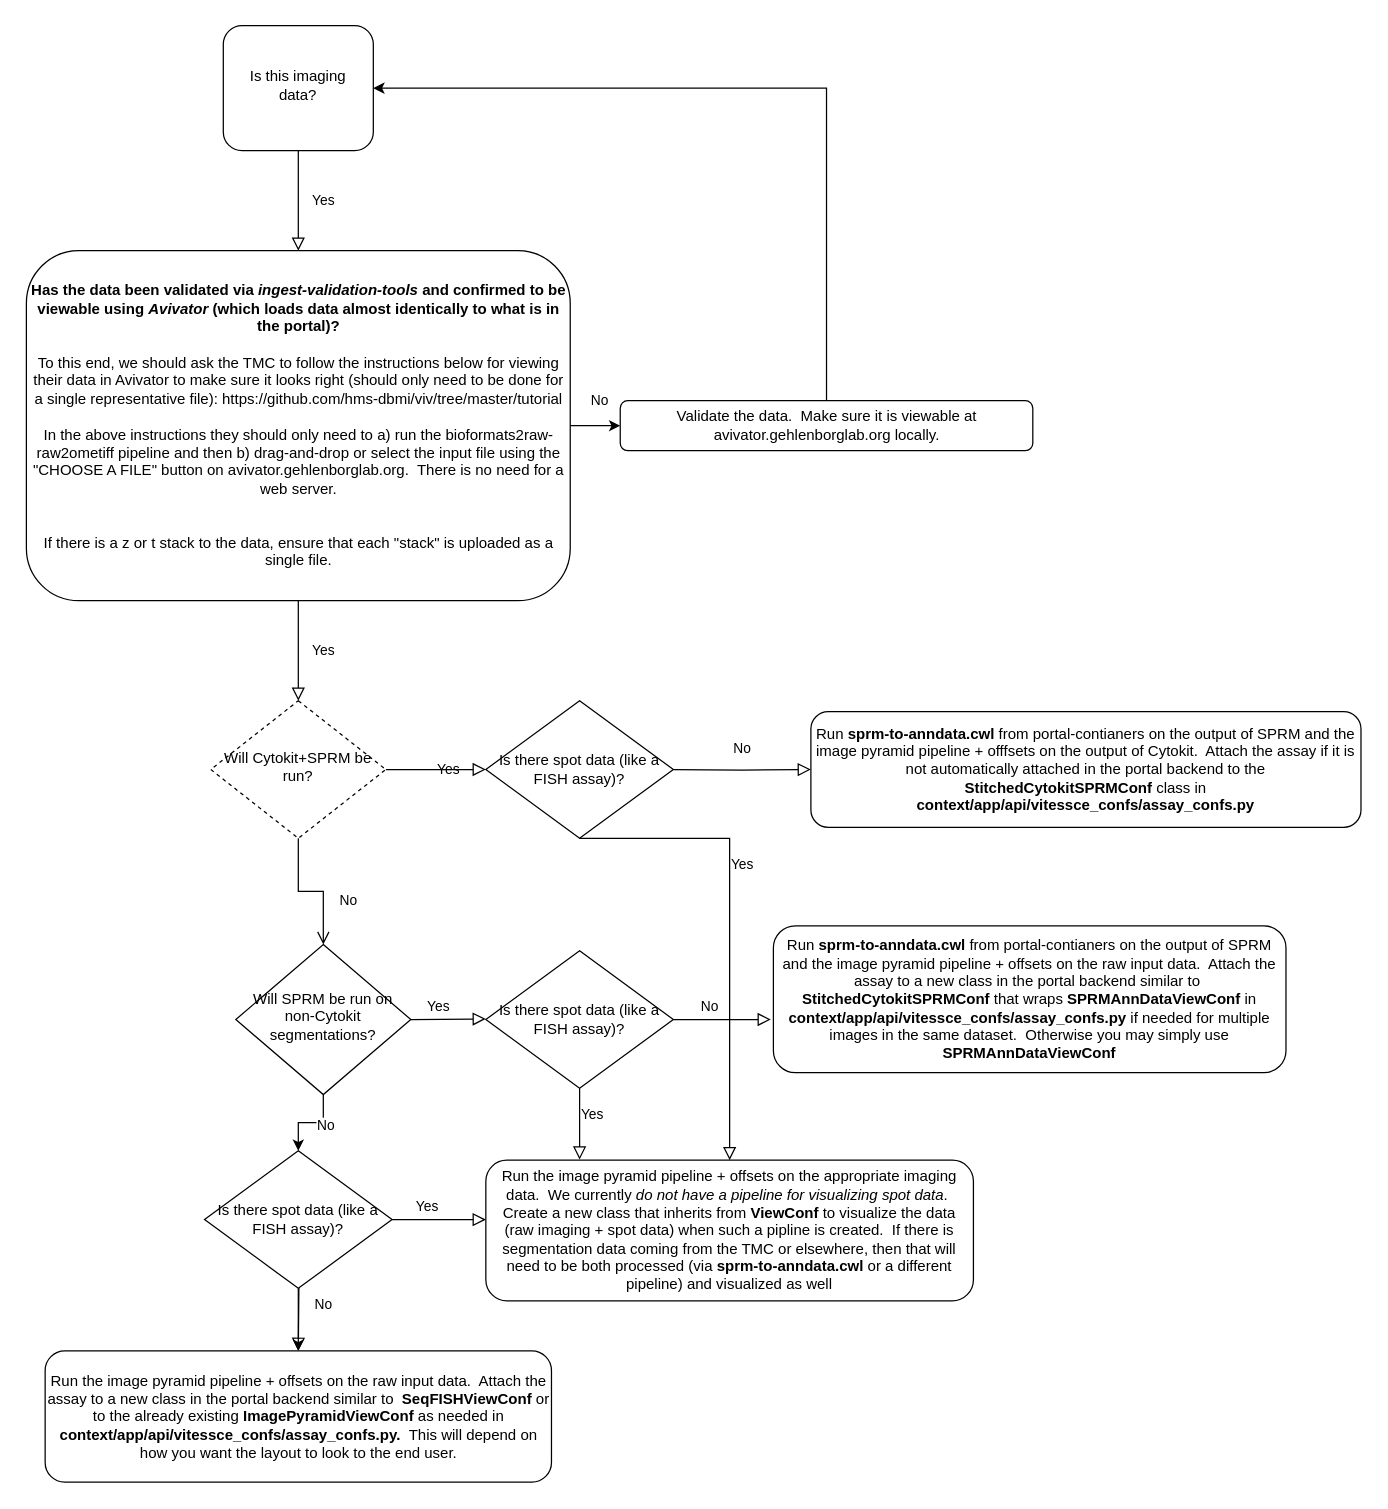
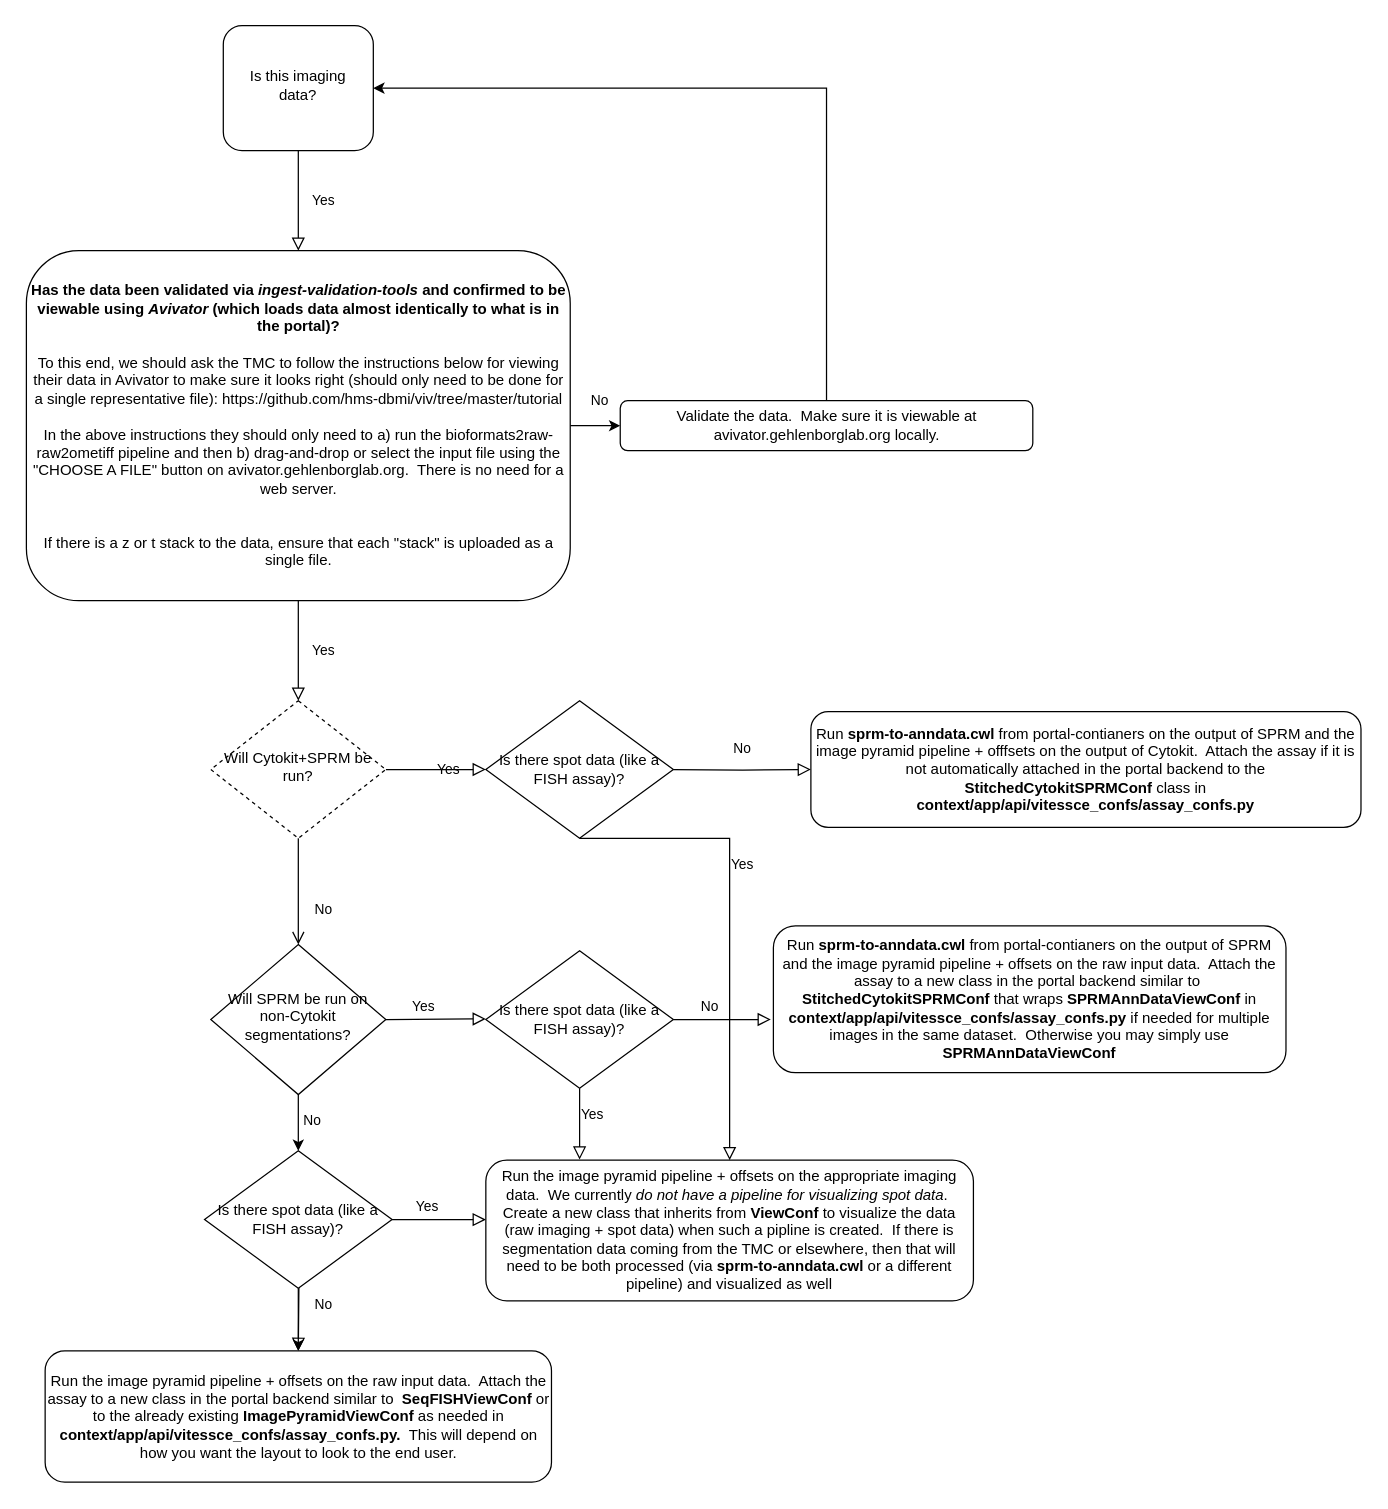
  <mxCell id="0" />
  <mxCell id="1" parent="0" />
  <mxCell id="2" value="Yes" style="rounded=0;html=1;jettySize=auto;orthogonalLoop=1;fontSize=11;endArrow=block;endFill=0;endSize=8;strokeWidth=1;shadow=0;labelBackgroundColor=none;edgeStyle=orthogonalEdgeStyle;" parent="1" source="3" edge="1"><mxGeometry y="20" relative="1" as="geometry"><mxPoint as="offset" /><mxPoint x="238" y="200" as="targetPoint" /><Array as="points"><mxPoint x="238" y="200" /><mxPoint x="238" y="200" /></Array></mxGeometry></mxCell>
  <mxCell id="3" value="Is this imaging data?" style="whiteSpace=wrap;html=1;shadow=0;fontFamily=Helvetica;fontSize=12;align=center;strokeWidth=1;spacing=6;spacingTop=-4;rounded=1;" parent="1" vertex="1"><mxGeometry x="178" width="120" height="100" as="geometry" y="20" /></mxCell>
  <mxCell id="4" value="No" style="rounded=0;html=1;jettySize=auto;orthogonalLoop=1;fontSize=11;endArrow=open;endFill=0;endSize=8;strokeWidth=1;shadow=0;labelBackgroundColor=none;edgeStyle=orthogonalEdgeStyle;" parent="1" source="6" target="9" edge="1"><mxGeometry x="0.333" y="20" relative="1" as="geometry"><mxPoint as="offset" /><mxPoint x="238" y="750" as="targetPoint" /></mxGeometry></mxCell>
  <mxCell id="5" value="Yes" style="edgeStyle=orthogonalEdgeStyle;rounded=0;html=1;jettySize=auto;orthogonalLoop=1;fontSize=11;endArrow=block;endFill=0;endSize=8;strokeWidth=1;shadow=0;labelBackgroundColor=none;exitX=1;exitY=0.5;exitDx=0;exitDy=0;" parent="1" source="6" edge="1"><mxGeometry y="10" relative="1" as="geometry"><mxPoint as="offset" /><mxPoint x="178" y="615" as="sourcePoint" /><mxPoint x="388" y="615" as="targetPoint" /></mxGeometry></mxCell>
  <mxCell id="6" value="Will Cytokit+SPRM be run?" style="rhombus;whiteSpace=wrap;html=1;shadow=0;fontFamily=Helvetica;fontSize=12;align=center;strokeWidth=1;spacing=6;spacingTop=-4;dashed=1;" parent="1" vertex="1"><mxGeometry x="168" y="560" width="140" height="110" as="geometry" /></mxCell>
  <mxCell id="7" value="" style="edgeStyle=orthogonalEdgeStyle;rounded=0;orthogonalLoop=1;jettySize=auto;html=1;" edge="1" parent="1" source="9" target="20"><mxGeometry relative="1" as="geometry" /></mxCell>
  <mxCell id="8" value="&lt;div&gt;No&lt;/div&gt;" style="edgeLabel;html=1;align=center;verticalAlign=middle;resizable=0;points=[];" vertex="1" connectable="0" parent="7"><mxGeometry x="-0.111" y="2" relative="1" as="geometry"><mxPoint x="8" as="offset" /></mxGeometry></mxCell>
- <mxCell id="9" value="Will SPRM be run on non-Cytokit segmentations?" style="rhombus;whiteSpace=wrap;html=1;shadow=0;fontFamily=Helvetica;fontSize=12;align=center;strokeWidth=1;spacing=6;spacingTop=-4;" vertex="1" parent="1"><mxGeometry x="188" y="755" width="140" height="120" as="geometry" /></mxCell>
+ <mxCell id="9" value="Will SPRM be run on non-Cytokit segmentations?" style="rhombus;whiteSpace=wrap;html=1;shadow=0;fontFamily=Helvetica;fontSize=12;align=center;strokeWidth=1;spacing=6;spacingTop=-4;" vertex="1" parent="1"><mxGeometry x="168" y="755" width="140" height="120" as="geometry" /></mxCell>
  <mxCell id="10" value="Run &lt;b&gt;sprm-to-anndata.cwl&lt;/b&gt; from portal-contianers on the output of SPRM and the image pyramid pipeline + offfsets on the output of Cytokit.&amp;nbsp; Attach the assay if it is not automatically attached in the portal backend to the &lt;b&gt;StitchedCytokitSPRMConf &lt;/b&gt;class in &lt;b&gt;context/app/api/vitessce_confs/assay_confs.py&lt;/b&gt;&lt;br&gt;&lt;b&gt;&lt;/b&gt;" style="rounded=1;whiteSpace=wrap;html=1;fontSize=12;glass=0;strokeWidth=1;shadow=0;" vertex="1" parent="1"><mxGeometry x="648" y="568.75" width="440" height="92.5" as="geometry" /></mxCell>
  <mxCell id="11" value="Yes" style="edgeStyle=orthogonalEdgeStyle;rounded=0;html=1;jettySize=auto;orthogonalLoop=1;fontSize=11;endArrow=block;endFill=0;endSize=8;strokeWidth=1;shadow=0;labelBackgroundColor=none;exitX=1;exitY=0.5;exitDx=0;exitDy=0;" edge="1" parent="1" source="9"><mxGeometry x="-0.255" y="10" relative="1" as="geometry"><mxPoint as="offset" /><mxPoint x="178" y="814.5" as="sourcePoint" /><mxPoint x="388" y="814.5" as="targetPoint" /></mxGeometry></mxCell>
  <mxCell id="12" value="Run &lt;b&gt;sprm-to-anndata.cwl&lt;/b&gt; from portal-contianers on the output of SPRM and the image pyramid pipeline + offsets on the raw input data.&amp;nbsp; Attach the assay&amp;nbsp;to a new class in the portal backend similar to&amp;nbsp; &lt;b&gt;StitchedCytokitSPRMConf&lt;/b&gt; that wraps &lt;b&gt;SPRMAnnDataViewConf&lt;/b&gt; in &lt;b&gt;context/app/api/vitessce_confs/assay_confs.py&lt;/b&gt; if needed for multiple images in the same dataset.&amp;nbsp; Otherwise you may simply use &lt;b&gt;SPRMAnnDataViewConf&lt;/b&gt;" style="rounded=1;whiteSpace=wrap;html=1;fontSize=12;glass=0;strokeWidth=1;shadow=0;" vertex="1" parent="1"><mxGeometry x="618" y="740" width="410" height="117.5" as="geometry" /></mxCell>
  <mxCell id="13" value="No" style="rounded=0;html=1;jettySize=auto;orthogonalLoop=1;fontSize=11;endArrow=block;endFill=0;endSize=8;strokeWidth=1;shadow=0;labelBackgroundColor=none;edgeStyle=orthogonalEdgeStyle;entryX=0.5;entryY=0;entryDx=0;entryDy=0;" edge="1" parent="1" target="14"><mxGeometry x="0.333" y="20" relative="1" as="geometry"><mxPoint as="offset" /><mxPoint x="238" y="970" as="sourcePoint" /><mxPoint x="238" y="965" as="targetPoint" /></mxGeometry></mxCell>
  <mxCell id="14" value="Run the image pyramid pipeline + offsets on the raw input data.&amp;nbsp; Attach the assay&amp;nbsp;to a new class in the portal backend similar to&amp;nbsp; &lt;b&gt;SeqFISHViewConf&lt;/b&gt; or to the already existing &lt;b&gt;ImagePyramidViewConf&lt;/b&gt; as needed in &lt;b&gt;context/app/api/vitessce_confs/assay_confs.py.&amp;nbsp; &lt;/b&gt;This will depend on how you want the layout to look to the end user.&lt;br&gt;&lt;b&gt;&lt;/b&gt;" style="rounded=1;whiteSpace=wrap;html=1;fontSize=12;glass=0;strokeWidth=1;shadow=0;" vertex="1" parent="1"><mxGeometry x="35.5" y="1080" width="405" height="105" as="geometry" /></mxCell>
  <mxCell id="15" value="&lt;div&gt;No&lt;/div&gt;" style="edgeStyle=orthogonalEdgeStyle;rounded=0;orthogonalLoop=1;jettySize=auto;html=1;" edge="1" parent="1" source="16" target="18"><mxGeometry x="0.125" y="20" relative="1" as="geometry"><mxPoint as="offset" /></mxGeometry></mxCell>
  <mxCell id="16" value="&lt;div&gt;&lt;b&gt;Has the data been validated via &lt;i&gt;ingest-validation-tools&lt;/i&gt; and confirmed to be viewable using &lt;i&gt;Avivator&lt;/i&gt; (which loads data almost identically to what is in the portal)?&lt;/b&gt;&lt;br&gt;&lt;/div&gt;&lt;div&gt;&lt;br&gt;&lt;/div&gt;&lt;div&gt;To this end, we should ask the TMC to follow the instructions below for viewing their data in Avivator to make sure it looks right (should only need to be done for a single representative file): https://github.com/hms-dbmi/viv/tree/master/tutorial&lt;/div&gt;&lt;div&gt;&lt;br&gt;&lt;/div&gt;&lt;div&gt;In the above instructions they should only need to a) run the bioformats2raw-raw2ometiff pipeline and then b) drag-and-drop or select the input file using the &quot;CHOOSE A FILE&quot; button on avivator.gehlenborglab.org.&amp;nbsp; There is no need for a web server.&lt;/div&gt;&lt;div&gt;&lt;br&gt;&lt;/div&gt;&lt;div&gt;&lt;br&gt;&lt;/div&gt;&lt;div&gt;If there is a z or t stack to the data, ensure that each &quot;stack&quot; is uploaded as a single file.&lt;br&gt;&lt;/div&gt;" style="rounded=1;whiteSpace=wrap;html=1;fontSize=12;glass=0;strokeWidth=1;shadow=0;" vertex="1" parent="1"><mxGeometry x="20.5" y="200" width="435" height="280" as="geometry" /></mxCell>
  <mxCell id="17" value="Yes" style="rounded=0;html=1;jettySize=auto;orthogonalLoop=1;fontSize=11;endArrow=block;endFill=0;endSize=8;strokeWidth=1;shadow=0;labelBackgroundColor=none;edgeStyle=orthogonalEdgeStyle;exitX=0.5;exitY=1;exitDx=0;exitDy=0;entryX=0.5;entryY=0;entryDx=0;entryDy=0;" edge="1" parent="1" source="16" target="6"><mxGeometry y="20" relative="1" as="geometry"><mxPoint as="offset" /><mxPoint x="248" y="130" as="sourcePoint" /><mxPoint x="248" y="210" as="targetPoint" /><Array as="points" /></mxGeometry></mxCell>
  <mxCell id="18" value="Validate the data.&amp;nbsp; Make sure it is viewable at avivator.gehlenborglab.org locally." style="rounded=1;whiteSpace=wrap;html=1;fontSize=12;glass=0;strokeWidth=1;shadow=0;" vertex="1" parent="1"><mxGeometry x="495.5" y="320" width="330" height="40" as="geometry" /></mxCell>
  <mxCell id="19" value="" style="edgeStyle=orthogonalEdgeStyle;rounded=0;orthogonalLoop=1;jettySize=auto;html=1;" edge="1" parent="1" source="20" target="14"><mxGeometry relative="1" as="geometry" /></mxCell>
  <mxCell id="20" value="Is there spot data (like a FISH assay)?" style="rhombus;whiteSpace=wrap;html=1;" vertex="1" parent="1"><mxGeometry x="163" y="920" width="150" height="110" as="geometry" /></mxCell>
  <mxCell id="21" value="Yes" style="edgeStyle=orthogonalEdgeStyle;rounded=0;html=1;jettySize=auto;orthogonalLoop=1;fontSize=11;endArrow=block;endFill=0;endSize=8;strokeWidth=1;shadow=0;labelBackgroundColor=none;exitX=1;exitY=0.5;exitDx=0;exitDy=0;" edge="1" parent="1" source="20"><mxGeometry x="-0.255" y="10" relative="1" as="geometry"><mxPoint as="offset" /><mxPoint x="318" y="825" as="sourcePoint" /><mxPoint x="388" y="975" as="targetPoint" /></mxGeometry></mxCell>
  <mxCell id="22" value="Run the image pyramid pipeline + offsets on the appropriate imaging data.&amp;nbsp; We currently &lt;i&gt;do not have a pipeline for visualizing spot data&lt;/i&gt;.&amp;nbsp; Create a new class that inherits from &lt;b&gt;ViewConf &lt;/b&gt;to visualize the data (raw imaging + spot data) when such a pipline is created.&amp;nbsp; If there is segmentation data coming from the TMC or elsewhere, then that will need to be both processed (via &lt;b&gt;sprm-to-anndata.cwl &lt;/b&gt;or a different pipeline) and visualized as well&lt;br&gt;&lt;b&gt;&lt;/b&gt;" style="rounded=1;whiteSpace=wrap;html=1;fontSize=12;glass=0;strokeWidth=1;shadow=0;" vertex="1" parent="1"><mxGeometry x="388" y="927.5" width="390" height="112.5" as="geometry" /></mxCell>
  <mxCell id="23" value="Is there spot data (like a FISH assay)?" style="rhombus;whiteSpace=wrap;html=1;" vertex="1" parent="1"><mxGeometry x="388" y="760" width="150" height="110" as="geometry" /></mxCell>
  <mxCell id="24" value="No" style="edgeStyle=orthogonalEdgeStyle;rounded=0;html=1;jettySize=auto;orthogonalLoop=1;fontSize=11;endArrow=block;endFill=0;endSize=8;strokeWidth=1;shadow=0;labelBackgroundColor=none;exitX=1;exitY=0.5;exitDx=0;exitDy=0;entryX=-0.005;entryY=0.638;entryDx=0;entryDy=0;entryPerimeter=0;" edge="1" parent="1" source="23" target="12"><mxGeometry x="-0.255" y="10" relative="1" as="geometry"><mxPoint as="offset" /><mxPoint x="318" y="825" as="sourcePoint" /><mxPoint x="398" y="824.5" as="targetPoint" /></mxGeometry></mxCell>
  <mxCell id="25" value="Yes" style="edgeStyle=orthogonalEdgeStyle;rounded=0;html=1;jettySize=auto;orthogonalLoop=1;fontSize=11;endArrow=block;endFill=0;endSize=8;strokeWidth=1;shadow=0;labelBackgroundColor=none;exitX=0.5;exitY=1;exitDx=0;exitDy=0;" edge="1" parent="1" source="23"><mxGeometry x="-0.255" y="10" relative="1" as="geometry"><mxPoint as="offset" /><mxPoint x="468" y="870" as="sourcePoint" /><mxPoint x="463" y="927" as="targetPoint" /></mxGeometry></mxCell>
  <mxCell id="26" value="Is there spot data (like a FISH assay)?" style="rhombus;whiteSpace=wrap;html=1;" vertex="1" parent="1"><mxGeometry x="388" y="560" width="150" height="110" as="geometry" /></mxCell>
  <mxCell id="27" value="&lt;div&gt;No&lt;/div&gt;&lt;div&gt;&lt;br&gt;&lt;/div&gt;" style="edgeStyle=orthogonalEdgeStyle;rounded=0;html=1;jettySize=auto;orthogonalLoop=1;fontSize=11;endArrow=block;endFill=0;endSize=8;strokeWidth=1;shadow=0;labelBackgroundColor=none;entryX=0;entryY=0.5;entryDx=0;entryDy=0;" edge="1" parent="1" target="10"><mxGeometry y="10" relative="1" as="geometry"><mxPoint as="offset" /><mxPoint x="538" y="615" as="sourcePoint" /><mxPoint x="398" y="625" as="targetPoint" /></mxGeometry></mxCell>
  <mxCell id="28" value="Yes" style="edgeStyle=orthogonalEdgeStyle;rounded=0;html=1;jettySize=auto;orthogonalLoop=1;fontSize=11;endArrow=block;endFill=0;endSize=8;strokeWidth=1;shadow=0;labelBackgroundColor=none;entryX=0.5;entryY=0;entryDx=0;entryDy=0;exitX=0.5;exitY=1;exitDx=0;exitDy=0;" edge="1" parent="1" source="26" target="22"><mxGeometry x="-0.255" y="10" relative="1" as="geometry"><mxPoint as="offset" /><mxPoint x="458" y="680" as="sourcePoint" /><mxPoint x="473" y="937" as="targetPoint" /><Array as="points"><mxPoint x="583" y="670" /></Array></mxGeometry></mxCell>
  <mxCell id="29" value="" style="edgeStyle=orthogonalEdgeStyle;rounded=0;orthogonalLoop=1;jettySize=auto;html=1;exitX=0.5;exitY=0;exitDx=0;exitDy=0;entryX=1;entryY=0.5;entryDx=0;entryDy=0;" edge="1" parent="1" source="18" target="3"><mxGeometry relative="1" as="geometry"><mxPoint x="465.5" y="350" as="sourcePoint" /><mxPoint x="505.5" y="350" as="targetPoint" /></mxGeometry></mxCell>
